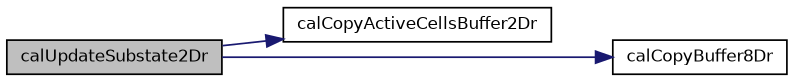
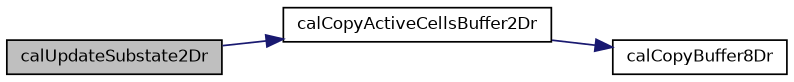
  digraph {
    rankdir=LR
    node [color=black fillcolor=white fontname=Helvetica fontsize=10 shape=record style=filled]
    edge [color=midnightblue fontname=Helvetica fontsize=10 labelfontname=Helvetica labelfontsize=10 style=solid]
    n1 [fillcolor=grey75 fontcolor=black height=0.2 label=calUpdateSubstate2Dr width=0.4]
    n2 [height=0.2 label=calCopyActiveCellsBuffer2Dr width=0.4]
    n3 [height=0.2 label=calCopyBuffer8Dr width=0.4]
    n1 -> n2
-   n1 -> n3
+   n2 -> n3
  }
